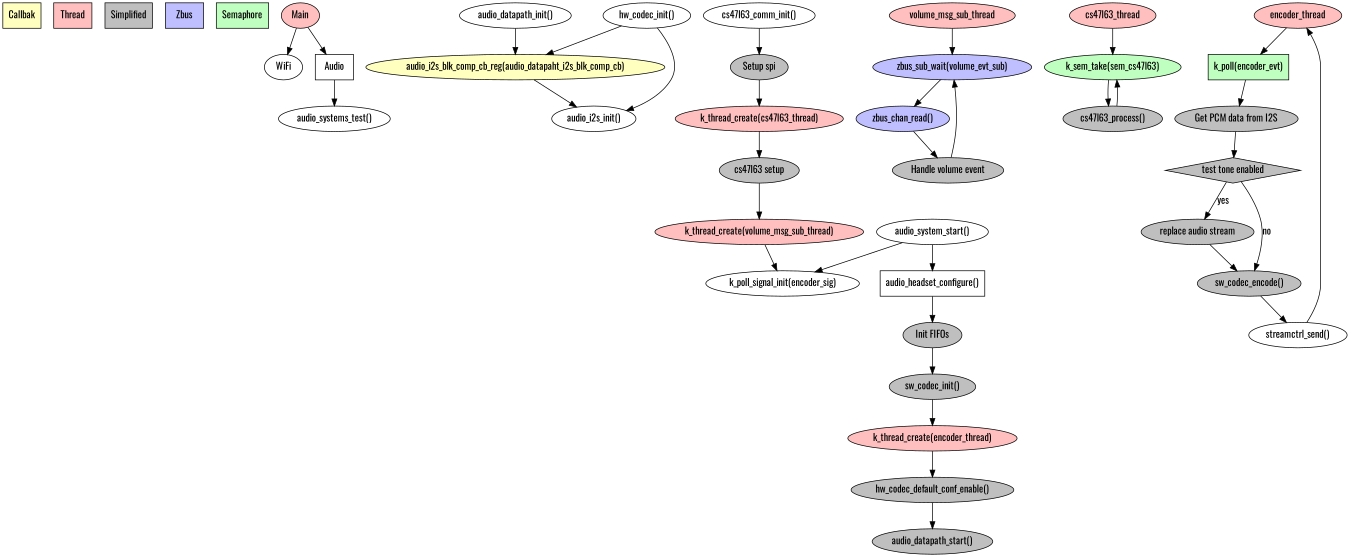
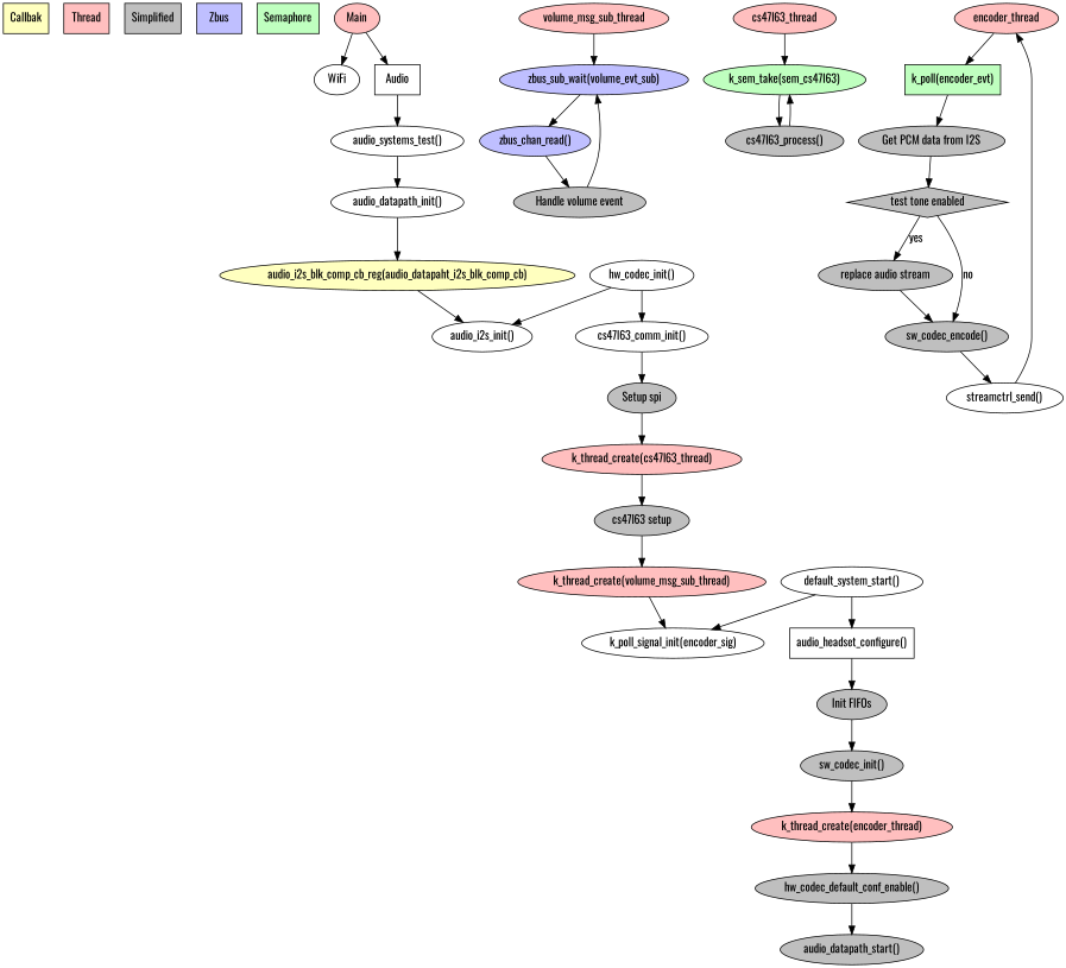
  digraph {
    fontname=Oswald
    node [fillcolor="#00000040" fontname=Oswald style=filled]
    edge [fontname=Oswald]
    Callbak [fillcolor="#ffff0040" shape=box]
    Thread [fillcolor="#ff000040" shape=box]
    Simplified [shape=box]
    Zbus [fillcolor="#0000ff40" shape=box]
    Semaphore [fillcolor="#00ff0040" shape=box]
    Main [fillcolor="#ff000040"]
    WiFi [fillcolor="" style=""]
    Audio [shape=box fillcolor="" style=""]
    n9 [label="audio_systems_test()" fillcolor="" style=""]
    "audio_datapath_init()" [fillcolor="" style=""]
    "audio_i2s_blk_comp_cb_reg(audio_datapaht_i2s_blk_comp_cb)" [fillcolor="#ffff0040"]
    "audio_i2s_init()" [fillcolor="" style=""]
    "hw_codec_init()" [fillcolor="" style=""]
    "cs47l63_comm_init()" [fillcolor="" style=""]
    "Setup spi"
    "k_thread_create(cs47l63_thread)" [fillcolor="#ff000040"]
    "cs47l63 setup"
    "k_thread_create(volume_msg_sub_thread)" [fillcolor="#ff000040"]
    "k_poll_signal_init(encoder_sig)" [fillcolor="" style=""]
-   "audio_system_start()" [fillcolor="" style=""]
+   "audio_system_start()" [label="default_system_start()" fillcolor="" style=""]
    "audio_headset_configure()" [shape=box fillcolor="" style=""]
    "Init FIFOs"
    "sw_codec_init()"
    "k_thread_create(encoder_thread)" [fillcolor="#ff000040"]
    "hw_codec_default_conf_enable()"
    "audio_datapath_start()"
    volume_msg_sub_thread [fillcolor="#ff000040"]
    "zbus_sub_wait(volume_evt_sub)" [fillcolor="#0000ff40"]
    "zbus_chan_read()" [fillcolor="#0000ff40"]
    "Handle volume event"
    cs47l63_thread [fillcolor="#ff000040"]
    "k_sem_take(sem_cs47l63)" [fillcolor="#00ff0040"]
    "cs47l63_process()"
    encoder_thread [fillcolor="#ff000040"]
    "k_poll(encoder_evt)" [fillcolor="#00ff0040" shape=box]
    "Get PCM data from I2S"
    "test tone enabled" [shape=diamond]
    "replace audio stream"
    "sw_codec_encode()"
    "streamctrl_send()" [fillcolor="" style=""]
    Main -> WiFi
    Main -> Audio
    Audio -> n9
+   n9 -> "audio_datapath_init()"
    "audio_datapath_init()" -> "audio_i2s_blk_comp_cb_reg(audio_datapaht_i2s_blk_comp_cb)"
    "audio_i2s_blk_comp_cb_reg(audio_datapaht_i2s_blk_comp_cb)" -> "audio_i2s_init()"
    "hw_codec_init()" -> "audio_i2s_init()"
-   "hw_codec_init()" -> "audio_i2s_blk_comp_cb_reg(audio_datapaht_i2s_blk_comp_cb)"
+   "hw_codec_init()" -> "cs47l63_comm_init()"
    "cs47l63_comm_init()" -> "Setup spi"
    "Setup spi" -> "k_thread_create(cs47l63_thread)"
    "k_thread_create(cs47l63_thread)" -> "cs47l63 setup"
    "cs47l63 setup" -> "k_thread_create(volume_msg_sub_thread)"
    "k_thread_create(volume_msg_sub_thread)" -> "k_poll_signal_init(encoder_sig)"
    "audio_system_start()" -> "k_poll_signal_init(encoder_sig)"
    "audio_system_start()" -> "audio_headset_configure()"
    "audio_headset_configure()" -> "Init FIFOs"
    "Init FIFOs" -> "sw_codec_init()"
    "sw_codec_init()" -> "k_thread_create(encoder_thread)"
    "k_thread_create(encoder_thread)" -> "hw_codec_default_conf_enable()"
    "hw_codec_default_conf_enable()" -> "audio_datapath_start()"
    volume_msg_sub_thread -> "zbus_sub_wait(volume_evt_sub)"
    "zbus_sub_wait(volume_evt_sub)" -> "zbus_chan_read()"
    "zbus_chan_read()" -> "Handle volume event"
    "Handle volume event" -> "zbus_sub_wait(volume_evt_sub)"
    cs47l63_thread -> "k_sem_take(sem_cs47l63)"
    "k_sem_take(sem_cs47l63)" -> "cs47l63_process()"
    "cs47l63_process()" -> "k_sem_take(sem_cs47l63)"
    encoder_thread -> "k_poll(encoder_evt)"
    "k_poll(encoder_evt)" -> "Get PCM data from I2S"
    "Get PCM data from I2S" -> "test tone enabled"
    "test tone enabled" -> "replace audio stream" [label=yes]
    "test tone enabled" -> "sw_codec_encode()" [label=no]
    "replace audio stream" -> "sw_codec_encode()"
    "sw_codec_encode()" -> "streamctrl_send()"
    "streamctrl_send()" -> encoder_thread
  }
